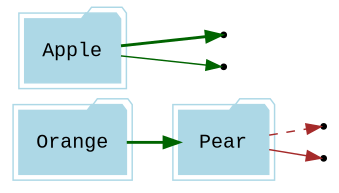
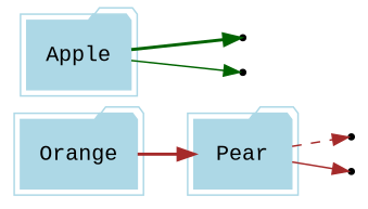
  digraph {
    fontname="Liberation Mono"
    rankdir=LR
    node [fontname="Liberation Mono" shape=point]
    edge [color=darkgreen fontname="Liberation Mono" style=bold]
    Orange [color=lightblue peripheries=2 shape=folder style=filled]
    Pear [color=lightblue peripheries=2 shape=folder style=filled]
    Apple [color=lightblue peripheries=2 shape=folder style=filled]
    null_leftApple
    null_rightApple
    null_leftPear
    null_rightPear
-   Orange -> Pear
+   Orange -> Pear [color=brown]
    Pear -> null_leftPear [color=brown style=dashed]
    Pear -> null_rightPear [color=brown style=solid]
    Apple -> null_leftApple
    Apple -> null_rightApple [style=solid]
  }
